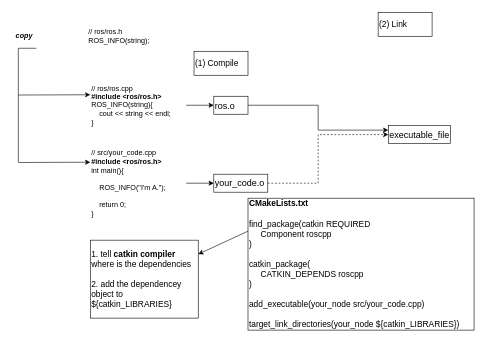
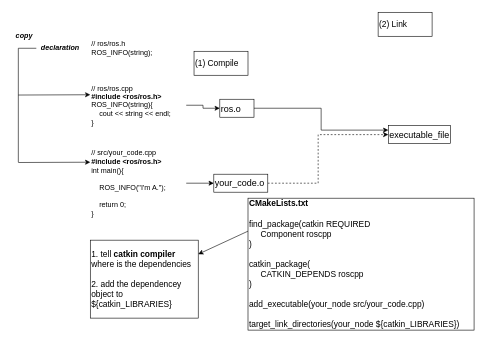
  <mxCell id="0" />
  <mxCell id="1" parent="0" />
- <mxCell id="2" value="// ros/ros.h&lt;br&gt;ROS_INFO(string);" style="text;html=1;align=left;verticalAlign=middle;whiteSpace=wrap;rounded=0;labelBackgroundColor=none;" vertex="1" parent="1"><mxGeometry x="145" y="50" width="120" height="20" as="geometry" /></mxCell>
+ <mxCell id="2" value="// ros/ros.h&lt;br&gt;ROS_INFO(string);" style="text;html=1;align=left;verticalAlign=middle;whiteSpace=wrap;rounded=0;labelBackgroundColor=none;" vertex="1" parent="1"><mxGeometry x="150" y="70" width="120" height="20" as="geometry" /></mxCell>
+ <mxCell id="3" value="declaration" style="text;html=1;strokeColor=none;fillColor=none;align=center;verticalAlign=middle;whiteSpace=wrap;rounded=0;fontStyle=3" vertex="1" parent="1"><mxGeometry x="80" y="70" width="40" height="20" as="geometry" /></mxCell>
  <mxCell id="4" style="edgeStyle=orthogonalEdgeStyle;rounded=0;orthogonalLoop=1;jettySize=auto;html=1;exitX=1;exitY=0.5;exitDx=0;exitDy=0;entryX=0;entryY=0.5;entryDx=0;entryDy=0;fontSize=14;" edge="1" parent="1" source="5" target="15"><mxGeometry relative="1" as="geometry" /></mxCell>
  <mxCell id="5" value="// ros/ros.cpp&lt;br&gt;&lt;b&gt;#include &amp;lt;ros/ros.h&amp;gt;&lt;/b&gt;&lt;br&gt;ROS_INFO(string){&lt;br&gt;&amp;nbsp; &amp;nbsp; cout &amp;lt;&amp;lt; string &amp;lt;&amp;lt; endl;&lt;br&gt;}" style="text;html=1;strokeColor=none;fillColor=none;align=left;verticalAlign=middle;whiteSpace=wrap;rounded=0;" vertex="1" parent="1"><mxGeometry x="150" y="140" width="160" height="70" as="geometry" /></mxCell>
  <mxCell id="6" style="edgeStyle=orthogonalEdgeStyle;rounded=0;orthogonalLoop=1;jettySize=auto;html=1;exitX=1;exitY=0.5;exitDx=0;exitDy=0;entryX=0;entryY=0.5;entryDx=0;entryDy=0;fontSize=14;" edge="1" parent="1" source="7" target="17"><mxGeometry relative="1" as="geometry" /></mxCell>
  <mxCell id="7" value="// src/your_code.cpp&lt;br&gt;&lt;b&gt;#include &amp;lt;ros/ros.h&amp;gt;&lt;/b&gt;&lt;br&gt;int main(){&lt;br&gt;&amp;nbsp; &amp;nbsp;&amp;nbsp;&lt;br&gt;&amp;nbsp; &amp;nbsp; ROS_INFO(&quot;I'm A.&quot;);&lt;br&gt;&lt;br&gt;&amp;nbsp; &amp;nbsp; return 0;&lt;br&gt;}" style="text;html=1;strokeColor=none;fillColor=none;align=left;verticalAlign=middle;whiteSpace=wrap;rounded=0;" vertex="1" parent="1"><mxGeometry x="150" y="240" width="160" height="130" as="geometry" /></mxCell>
  <mxCell id="8" value="" style="endArrow=none;html=1;" edge="1" parent="1"><mxGeometry width="50" height="50" relative="1" as="geometry"><mxPoint x="30" y="80" as="sourcePoint" /><mxPoint x="60" y="80" as="targetPoint" /></mxGeometry></mxCell>
  <mxCell id="9" value="" style="endArrow=none;html=1;" edge="1" parent="1"><mxGeometry width="50" height="50" relative="1" as="geometry"><mxPoint x="30" y="270" as="sourcePoint" /><mxPoint x="30" y="80" as="targetPoint" /></mxGeometry></mxCell>
  <mxCell id="10" value="" style="endArrow=classic;html=1;entryX=0;entryY=0.25;entryDx=0;entryDy=0;" edge="1" parent="1" target="5"><mxGeometry width="50" height="50" relative="1" as="geometry"><mxPoint x="30" y="158" as="sourcePoint" /><mxPoint x="80" y="390" as="targetPoint" /></mxGeometry></mxCell>
  <mxCell id="11" value="" style="endArrow=classic;html=1;entryX=0;entryY=0.25;entryDx=0;entryDy=0;" edge="1" parent="1"><mxGeometry width="50" height="50" relative="1" as="geometry"><mxPoint x="30" y="270.5" as="sourcePoint" /><mxPoint x="150" y="270" as="targetPoint" /></mxGeometry></mxCell>
  <mxCell id="12" value="copy" style="text;html=1;strokeColor=none;fillColor=none;align=center;verticalAlign=middle;whiteSpace=wrap;rounded=0;fontStyle=3" vertex="1" parent="1"><mxGeometry x="20" y="50" width="40" height="20" as="geometry" /></mxCell>
  <mxCell id="13" value="(1) Compile" style="rounded=0;whiteSpace=wrap;html=1;labelBackgroundColor=none;align=left;fontSize=14;" vertex="1" parent="1"><mxGeometry x="323" y="85" width="90" height="40" as="geometry" /></mxCell>
  <mxCell id="14" style="edgeStyle=orthogonalEdgeStyle;rounded=0;orthogonalLoop=1;jettySize=auto;html=1;exitX=1;exitY=0.5;exitDx=0;exitDy=0;entryX=0;entryY=0.25;entryDx=0;entryDy=0;fontSize=14;" edge="1" parent="1" source="15" target="19"><mxGeometry relative="1" as="geometry" /></mxCell>
- <mxCell id="15" value="ros.o" style="rounded=0;whiteSpace=wrap;html=1;labelBackgroundColor=none;fontSize=15;align=left;" vertex="1" parent="1"><mxGeometry x="356" y="160" width="57" height="30" as="geometry" /></mxCell>
+ <mxCell id="15" value="ros.o" style="rounded=0;whiteSpace=wrap;html=1;labelBackgroundColor=none;fontSize=15;align=left;" vertex="1" parent="1"><mxGeometry x="366" y="165" width="57" height="30" as="geometry" /></mxCell>
  <mxCell id="16" style="edgeStyle=orthogonalEdgeStyle;rounded=0;orthogonalLoop=1;jettySize=auto;html=1;exitX=1;exitY=0.5;exitDx=0;exitDy=0;entryX=0;entryY=0.5;entryDx=0;entryDy=0;fontSize=14;dashed=1;" edge="1" parent="1" source="17" target="19"><mxGeometry relative="1" as="geometry"><Array as="points"><mxPoint x="530" y="305" /><mxPoint x="530" y="224" /></Array></mxGeometry></mxCell>
  <mxCell id="17" value="your_code.o" style="rounded=0;whiteSpace=wrap;html=1;labelBackgroundColor=none;fontSize=15;align=left;" vertex="1" parent="1"><mxGeometry x="356" y="290" width="90" height="30" as="geometry" /></mxCell>
  <mxCell id="18" value="(2) Link" style="rounded=0;whiteSpace=wrap;html=1;labelBackgroundColor=none;align=left;fontSize=14;" vertex="1" parent="1"><mxGeometry x="630" y="20" width="90" height="40" as="geometry" /></mxCell>
  <mxCell id="19" value="executable_file" style="rounded=0;whiteSpace=wrap;html=1;labelBackgroundColor=none;fontSize=15;align=left;" vertex="1" parent="1"><mxGeometry x="647" y="209" width="104" height="30" as="geometry" /></mxCell>
  <mxCell id="20" value="&lt;b&gt;CMakeLists.txt&lt;/b&gt;&lt;br&gt;&lt;br&gt;find_package(catkin REQUIRED &lt;br style=&quot;font-size: 14px&quot;&gt;&amp;nbsp; &amp;nbsp; &amp;nbsp;Component roscpp&lt;br style=&quot;font-size: 14px&quot;&gt;)&lt;br style=&quot;font-size: 14px&quot;&gt;&lt;br style=&quot;font-size: 14px&quot;&gt;catkin_package(&lt;br style=&quot;font-size: 14px&quot;&gt;&amp;nbsp; &amp;nbsp; &amp;nbsp;CATKIN_DEPENDS roscpp&lt;br style=&quot;font-size: 14px&quot;&gt;)&lt;br style=&quot;font-size: 14px&quot;&gt;&lt;br style=&quot;font-size: 14px&quot;&gt;add_executable(your_node src/your_code.cpp)&lt;br style=&quot;font-size: 14px&quot;&gt;&lt;br style=&quot;font-size: 14px&quot;&gt;target_link_directories(your_node ${catkin_LIBRARIES})" style="text;html=1;align=left;verticalAlign=middle;whiteSpace=wrap;rounded=0;labelBackgroundColor=none;fontSize=14;strokeColor=#000000;" vertex="1" parent="1"><mxGeometry x="413" y="330" width="377" height="220" as="geometry" /></mxCell>
  <mxCell id="21" value="" style="endArrow=classic;html=1;fontSize=14;exitX=0;exitY=0.25;exitDx=0;exitDy=0;" edge="1" parent="1" source="20" target="22"><mxGeometry width="50" height="50" relative="1" as="geometry"><mxPoint x="410" y="370" as="sourcePoint" /><mxPoint x="310" y="400" as="targetPoint" /></mxGeometry></mxCell>
  <mxCell id="22" value="1. tell &lt;b style=&quot;font-size: 14px;&quot;&gt;catkin compiler&lt;/b&gt; where is the dependencies&lt;br style=&quot;font-size: 14px;&quot;&gt;&lt;br style=&quot;font-size: 14px;&quot;&gt;2. add the dependencey object to ${catkin_LIBRARIES}" style="text;html=1;strokeColor=#000000;fillColor=none;align=left;verticalAlign=middle;whiteSpace=wrap;rounded=0;fontSize=14;" vertex="1" parent="1"><mxGeometry x="150" y="400" width="180" height="130" as="geometry" /></mxCell>
